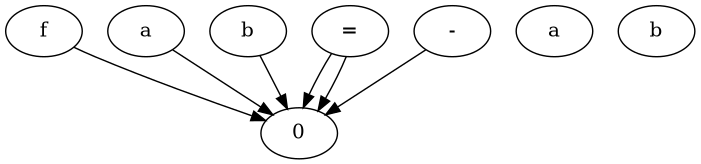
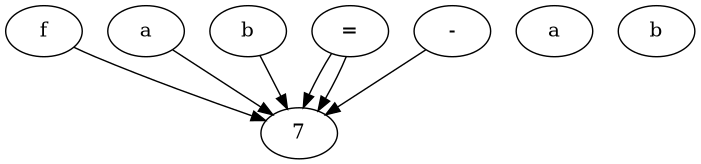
  digraph {
    n1 [label=f]
-   0
+   0 [label=7]
    n3 [label=a]
    n4 [label=b]
    n5 [label="="]
    n6 [label=a]
    n7 [label="-"]
    n8 [label=b]
    n1 -> 0
    n3 -> 0
    n4 -> 0
    n5 -> 0
    n5 -> 0
    n7 -> 0
  }
